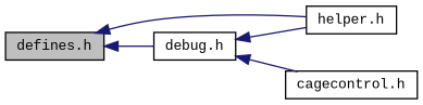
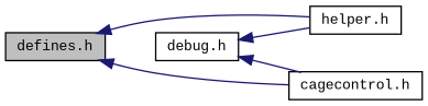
  digraph {
    rankdir=LR
    fontname="Liberation Mono"
    node [color=black fillcolor=white fontname="Liberation Mono" fontsize=10 shape=record style=filled]
    edge [color=midnightblue dir=back fontname="Liberation Mono" fontsize=10 labelfontname=Helvetica labelfontsize=10 style=solid]
    n1 [fillcolor=grey75 fontcolor=black height=0.2 label="defines.h" width=0.4]
    n2 [height=0.2 label="debug.h" width=0.4]
    n3 [height=0.2 label="helper.h" width=0.4]
    n4 [height=0.2 label="cagecontrol.h" width=0.4]
-   n1 -> n2
+   n1 -> n4
    n1 -> n3
    n2 -> n3
    n2 -> n4
  }
